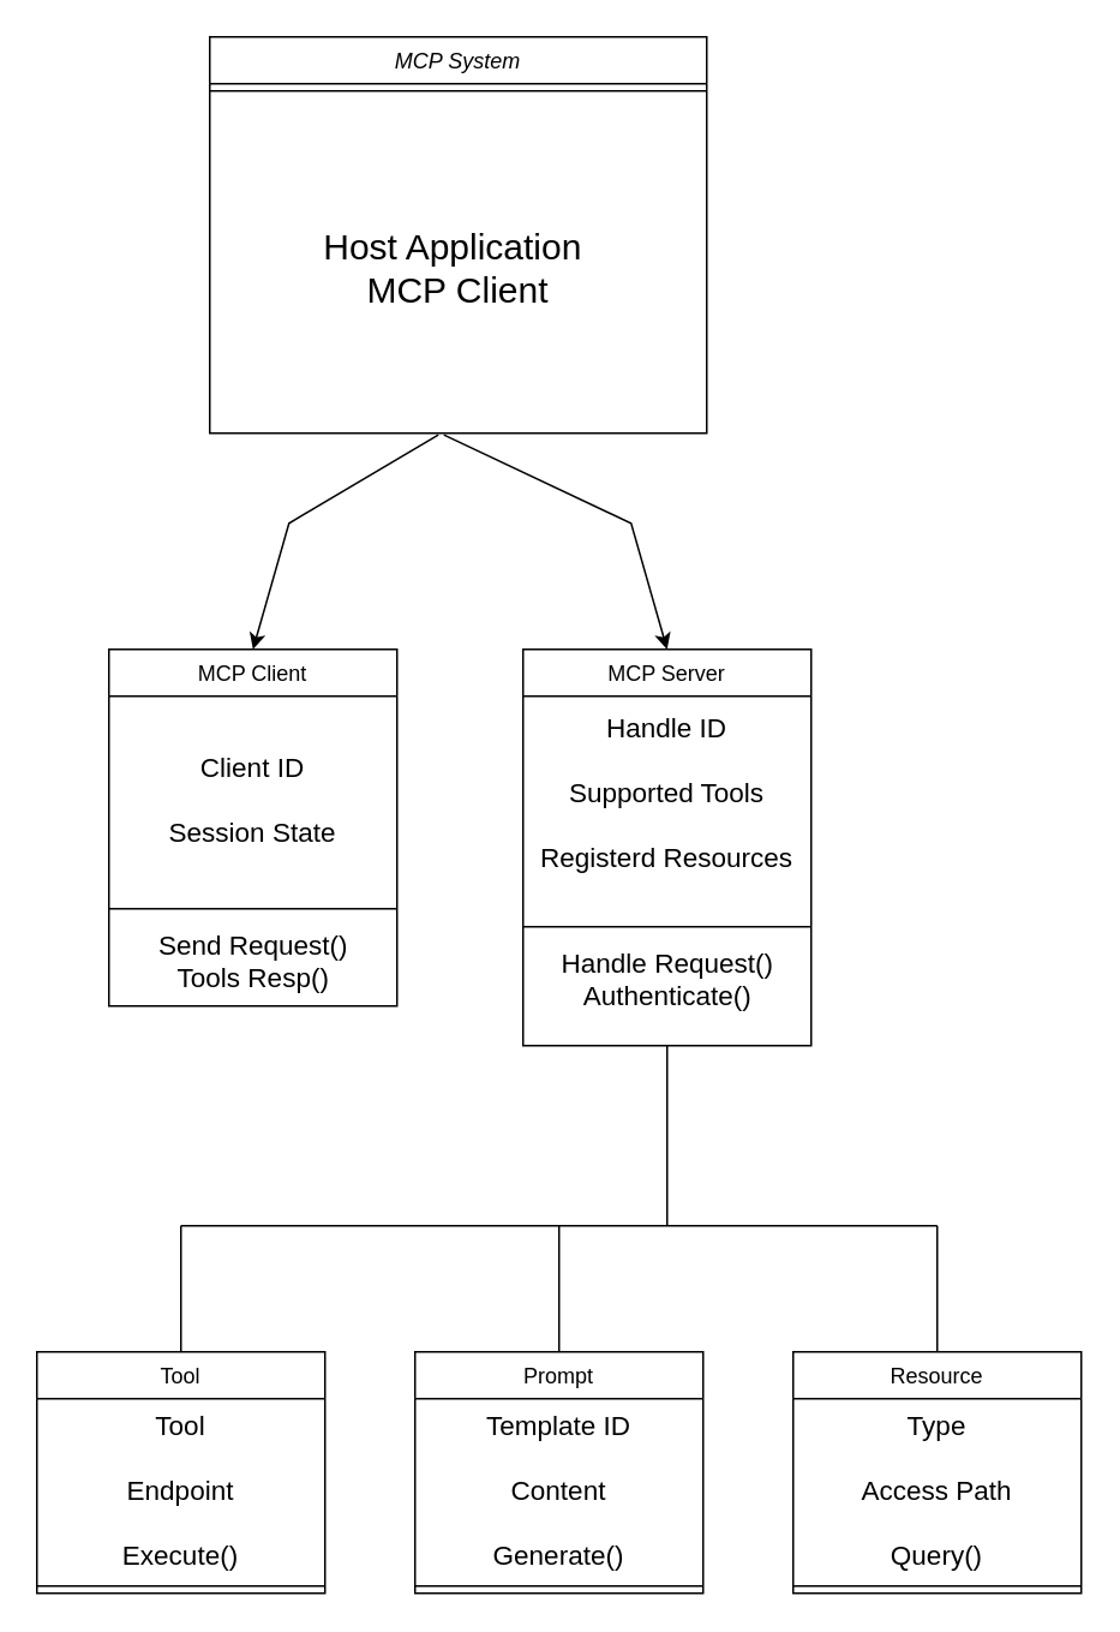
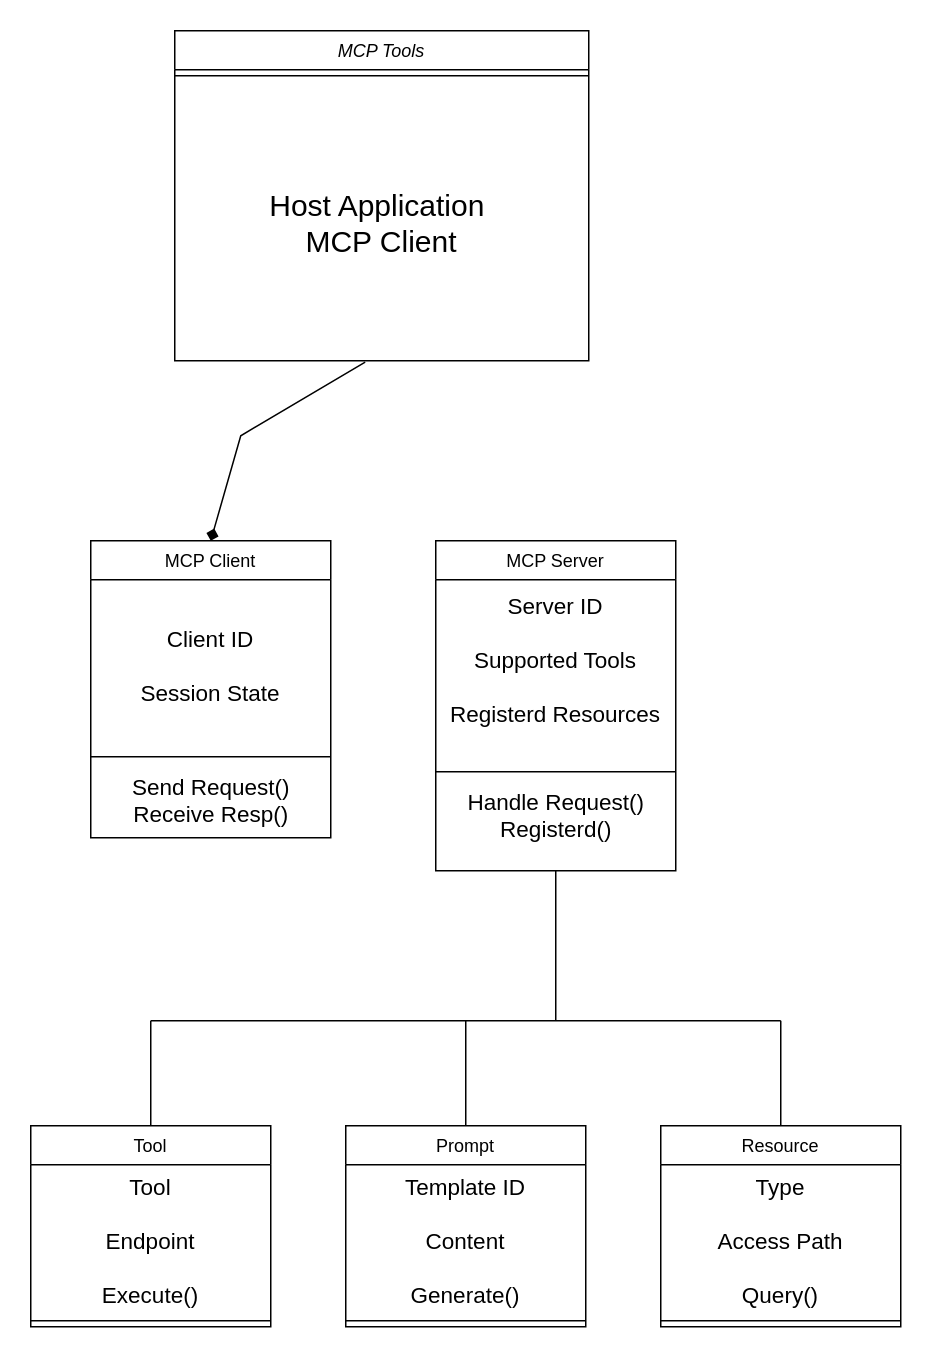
  <mxCell id="0" />
  <mxCell id="1" parent="0" />
- <mxCell id="2" value="MCP System" style="swimlane;fontStyle=2;align=center;verticalAlign=top;childLayout=stackLayout;horizontal=1;startSize=26;horizontalStack=0;resizeParent=1;resizeLast=0;collapsible=1;marginBottom=0;rounded=0;shadow=0;strokeWidth=1;" parent="1" vertex="1"><mxGeometry x="116" y="20" width="276" height="220" as="geometry"><mxRectangle x="220" y="120" width="160" height="26" as="alternateBounds" /></mxGeometry></mxCell>
+ <mxCell id="2" value="MCP Tools" style="swimlane;fontStyle=2;align=center;verticalAlign=top;childLayout=stackLayout;horizontal=1;startSize=26;horizontalStack=0;resizeParent=1;resizeLast=0;collapsible=1;marginBottom=0;rounded=0;shadow=0;strokeWidth=1;" parent="1" vertex="1"><mxGeometry x="116" y="20" width="276" height="220" as="geometry"><mxRectangle x="220" y="120" width="160" height="26" as="alternateBounds" /></mxGeometry></mxCell>
  <mxCell id="3" value="" style="line;html=1;strokeWidth=1;align=left;verticalAlign=middle;spacingTop=-1;spacingLeft=3;spacingRight=3;rotatable=0;labelPosition=right;points=[];portConstraint=eastwest;" parent="2" vertex="1"><mxGeometry y="26" width="276" height="8" as="geometry" /></mxCell>
  <mxCell id="4" value="Host Application &#10;MCP Client" style="text;align=center;verticalAlign=middle;spacingLeft=4;spacingRight=4;overflow=hidden;rotatable=0;points=[[0,0.5],[1,0.5]];portConstraint=eastwest;fontSize=20;" parent="2" vertex="1"><mxGeometry y="34" width="276" height="186" as="geometry" /></mxCell>
  <mxCell id="5" value="MCP Client" style="swimlane;fontStyle=0;align=center;verticalAlign=top;childLayout=stackLayout;horizontal=1;startSize=26;horizontalStack=0;resizeParent=1;resizeLast=0;collapsible=1;marginBottom=0;rounded=0;shadow=0;strokeWidth=1;" parent="1" vertex="1"><mxGeometry x="60" y="360" width="160" height="198" as="geometry"><mxRectangle x="340" y="380" width="170" height="26" as="alternateBounds" /></mxGeometry></mxCell>
  <mxCell id="6" value="Client ID&#10;&#10;Session State" style="text;align=center;verticalAlign=middle;spacingLeft=4;spacingRight=4;overflow=hidden;rotatable=0;points=[[0,0.5],[1,0.5]];portConstraint=eastwest;fontSize=15;" parent="5" vertex="1"><mxGeometry y="26" width="160" height="114" as="geometry" /></mxCell>
  <mxCell id="7" value="" style="line;html=1;strokeWidth=1;align=left;verticalAlign=middle;spacingTop=-1;spacingLeft=3;spacingRight=3;rotatable=0;labelPosition=right;points=[];portConstraint=eastwest;" parent="5" vertex="1"><mxGeometry y="140" width="160" height="8" as="geometry" /></mxCell>
- <mxCell id="8" value="&lt;font style=&quot;font-size: 15px;&quot;&gt;Send Request()&lt;/font&gt;&lt;div&gt;&lt;font style=&quot;font-size: 15px;&quot;&gt;Tools Resp()&lt;/font&gt;&lt;/div&gt;" style="text;html=1;align=center;verticalAlign=middle;resizable=0;points=[];autosize=1;strokeColor=none;fillColor=none;" parent="5" vertex="1"><mxGeometry y="148" width="160" height="50" as="geometry" /></mxCell>
+ <mxCell id="8" value="&lt;font style=&quot;font-size: 15px;&quot;&gt;Send Request()&lt;/font&gt;&lt;div&gt;&lt;font style=&quot;font-size: 15px;&quot;&gt;Receive Resp()&lt;/font&gt;&lt;/div&gt;" style="text;html=1;align=center;verticalAlign=middle;resizable=0;points=[];autosize=1;strokeColor=none;fillColor=none;" parent="5" vertex="1"><mxGeometry y="148" width="160" height="50" as="geometry" /></mxCell>
  <mxCell id="9" value="MCP Server" style="swimlane;fontStyle=0;align=center;verticalAlign=top;childLayout=stackLayout;horizontal=1;startSize=26;horizontalStack=0;resizeParent=1;resizeLast=0;collapsible=1;marginBottom=0;rounded=0;shadow=0;strokeWidth=1;" parent="1" vertex="1"><mxGeometry x="290" y="360" width="160" height="220" as="geometry"><mxRectangle x="340" y="380" width="170" height="26" as="alternateBounds" /></mxGeometry></mxCell>
- <mxCell id="10" value="Handle ID&#10;&#10;Supported Tools&#10;&#10;Registerd Resources&#10;" style="text;align=center;verticalAlign=middle;spacingLeft=4;spacingRight=4;overflow=hidden;rotatable=0;points=[[0,0.5],[1,0.5]];portConstraint=eastwest;fontSize=15;" parent="9" vertex="1"><mxGeometry y="26" width="160" height="124" as="geometry" /></mxCell>
+ <mxCell id="10" value="Server ID&#10;&#10;Supported Tools&#10;&#10;Registerd Resources&#10;" style="text;align=center;verticalAlign=middle;spacingLeft=4;spacingRight=4;overflow=hidden;rotatable=0;points=[[0,0.5],[1,0.5]];portConstraint=eastwest;fontSize=15;" parent="9" vertex="1"><mxGeometry y="26" width="160" height="124" as="geometry" /></mxCell>
  <mxCell id="11" value="" style="line;html=1;strokeWidth=1;align=left;verticalAlign=middle;spacingTop=-1;spacingLeft=3;spacingRight=3;rotatable=0;labelPosition=right;points=[];portConstraint=eastwest;" parent="9" vertex="1"><mxGeometry y="150" width="160" height="8" as="geometry" /></mxCell>
- <mxCell id="12" value="&lt;font style=&quot;font-size: 15px;&quot;&gt;Handle Request()&lt;/font&gt;&lt;div&gt;&lt;font style=&quot;font-size: 15px;&quot;&gt;Authenticate()&lt;/font&gt;&lt;/div&gt;" style="text;html=1;align=center;verticalAlign=middle;resizable=0;points=[];autosize=1;strokeColor=none;fillColor=none;" parent="9" vertex="1"><mxGeometry y="158" width="160" height="50" as="geometry" /></mxCell>
- <mxCell id="13" value="" style="endArrow=classic;html=1;rounded=0;exitX=0.46;exitY=1.005;exitDx=0;exitDy=0;exitPerimeter=0;entryX=0.5;entryY=0;entryDx=0;entryDy=0;" parent="1" source="4" target="5" edge="1"><mxGeometry width="50" height="50" relative="1" as="geometry"><mxPoint x="250" y="390" as="sourcePoint" /><mxPoint x="300" y="340" as="targetPoint" /><Array as="points"><mxPoint x="160" y="290" /></Array></mxGeometry></mxCell>
- <mxCell id="14" value="" style="endArrow=classic;html=1;rounded=0;exitX=0.471;exitY=1.005;exitDx=0;exitDy=0;exitPerimeter=0;entryX=0.5;entryY=0;entryDx=0;entryDy=0;" parent="1" source="4" target="9" edge="1"><mxGeometry width="50" height="50" relative="1" as="geometry"><mxPoint x="253" y="251" as="sourcePoint" /><mxPoint x="150" y="370" as="targetPoint" /><Array as="points"><mxPoint x="350" y="290" /></Array></mxGeometry></mxCell>
+ <mxCell id="12" value="&lt;font style=&quot;font-size: 15px;&quot;&gt;Handle Request()&lt;/font&gt;&lt;div&gt;&lt;font style=&quot;font-size: 15px;&quot;&gt;Registerd()&lt;/font&gt;&lt;/div&gt;" style="text;html=1;align=center;verticalAlign=middle;resizable=0;points=[];autosize=1;strokeColor=none;fillColor=none;" parent="9" vertex="1"><mxGeometry y="158" width="160" height="50" as="geometry" /></mxCell>
+ <mxCell id="13" value="" style="endArrow=diamond;html=1;rounded=0;exitX=0.46;exitY=1.005;exitDx=0;exitDy=0;exitPerimeter=0;entryX=0.5;entryY=0;entryDx=0;entryDy=0;" parent="1" source="4" target="5" edge="1"><mxGeometry width="50" height="50" relative="1" as="geometry"><mxPoint x="250" y="390" as="sourcePoint" /><mxPoint x="300" y="340" as="targetPoint" /><Array as="points"><mxPoint x="160" y="290" /></Array></mxGeometry></mxCell>
  <mxCell id="15" value="Resource" style="swimlane;fontStyle=0;align=center;verticalAlign=top;childLayout=stackLayout;horizontal=1;startSize=26;horizontalStack=0;resizeParent=1;resizeLast=0;collapsible=1;marginBottom=0;rounded=0;shadow=0;strokeWidth=1;" parent="1" vertex="1"><mxGeometry x="440" y="750" width="160" height="134" as="geometry"><mxRectangle x="340" y="380" width="170" height="26" as="alternateBounds" /></mxGeometry></mxCell>
  <mxCell id="16" value="Type&#10;&#10;Access Path&#10;&#10;Query()" style="text;align=center;verticalAlign=middle;spacingLeft=4;spacingRight=4;overflow=hidden;rotatable=0;points=[[0,0.5],[1,0.5]];portConstraint=eastwest;fontSize=15;" parent="15" vertex="1"><mxGeometry y="26" width="160" height="100" as="geometry" /></mxCell>
  <mxCell id="17" value="" style="line;html=1;strokeWidth=1;align=left;verticalAlign=middle;spacingTop=-1;spacingLeft=3;spacingRight=3;rotatable=0;labelPosition=right;points=[];portConstraint=eastwest;" parent="15" vertex="1"><mxGeometry y="126" width="160" height="8" as="geometry" /></mxCell>
  <mxCell id="18" value="Prompt" style="swimlane;fontStyle=0;align=center;verticalAlign=top;childLayout=stackLayout;horizontal=1;startSize=26;horizontalStack=0;resizeParent=1;resizeLast=0;collapsible=1;marginBottom=0;rounded=0;shadow=0;strokeWidth=1;" parent="1" vertex="1"><mxGeometry x="230" y="750" width="160" height="134" as="geometry"><mxRectangle x="340" y="380" width="170" height="26" as="alternateBounds" /></mxGeometry></mxCell>
  <mxCell id="19" value="Template ID&#10;&#10;Content&#10;&#10;Generate()" style="text;align=center;verticalAlign=middle;spacingLeft=4;spacingRight=4;overflow=hidden;rotatable=0;points=[[0,0.5],[1,0.5]];portConstraint=eastwest;fontSize=15;" parent="18" vertex="1"><mxGeometry y="26" width="160" height="100" as="geometry" /></mxCell>
  <mxCell id="20" value="" style="line;html=1;strokeWidth=1;align=left;verticalAlign=middle;spacingTop=-1;spacingLeft=3;spacingRight=3;rotatable=0;labelPosition=right;points=[];portConstraint=eastwest;" parent="18" vertex="1"><mxGeometry y="126" width="160" height="8" as="geometry" /></mxCell>
  <mxCell id="21" value="Tool" style="swimlane;fontStyle=0;align=center;verticalAlign=top;childLayout=stackLayout;horizontal=1;startSize=26;horizontalStack=0;resizeParent=1;resizeLast=0;collapsible=1;marginBottom=0;rounded=0;shadow=0;strokeWidth=1;" parent="1" vertex="1"><mxGeometry x="20" y="750" width="160" height="134" as="geometry"><mxRectangle x="340" y="380" width="170" height="26" as="alternateBounds" /></mxGeometry></mxCell>
  <mxCell id="22" value="Tool&#10;&#10;Endpoint&#10;&#10;Execute()" style="text;align=center;verticalAlign=middle;spacingLeft=4;spacingRight=4;overflow=hidden;rotatable=0;points=[[0,0.5],[1,0.5]];portConstraint=eastwest;fontSize=15;" parent="21" vertex="1"><mxGeometry y="26" width="160" height="100" as="geometry" /></mxCell>
  <mxCell id="23" value="" style="line;html=1;strokeWidth=1;align=left;verticalAlign=middle;spacingTop=-1;spacingLeft=3;spacingRight=3;rotatable=0;labelPosition=right;points=[];portConstraint=eastwest;" parent="21" vertex="1"><mxGeometry y="126" width="160" height="8" as="geometry" /></mxCell>
  <mxCell id="24" value="" style="endArrow=none;html=1;rounded=0;" parent="1" edge="1"><mxGeometry width="50" height="50" relative="1" as="geometry"><mxPoint x="100" y="680" as="sourcePoint" /><mxPoint x="520" y="680" as="targetPoint" /></mxGeometry></mxCell>
  <mxCell id="25" value="" style="endArrow=none;html=1;rounded=0;exitX=0.5;exitY=0;exitDx=0;exitDy=0;" parent="1" source="21" edge="1"><mxGeometry width="50" height="50" relative="1" as="geometry"><mxPoint x="530" y="740" as="sourcePoint" /><mxPoint x="100" y="680" as="targetPoint" /></mxGeometry></mxCell>
  <mxCell id="26" value="" style="endArrow=none;html=1;rounded=0;exitX=0.5;exitY=0;exitDx=0;exitDy=0;" parent="1" source="18" edge="1"><mxGeometry width="50" height="50" relative="1" as="geometry"><mxPoint x="530" y="740" as="sourcePoint" /><mxPoint x="310" y="680" as="targetPoint" /></mxGeometry></mxCell>
  <mxCell id="27" value="" style="endArrow=none;html=1;rounded=0;entryX=0.5;entryY=1;entryDx=0;entryDy=0;" parent="1" target="9" edge="1"><mxGeometry width="50" height="50" relative="1" as="geometry"><mxPoint x="370" y="680" as="sourcePoint" /><mxPoint x="320" y="480" as="targetPoint" /></mxGeometry></mxCell>
  <mxCell id="28" value="" style="endArrow=none;html=1;rounded=0;exitX=0.5;exitY=0;exitDx=0;exitDy=0;" parent="1" source="15" edge="1"><mxGeometry width="50" height="50" relative="1" as="geometry"><mxPoint x="270" y="530" as="sourcePoint" /><mxPoint x="520" y="680" as="targetPoint" /></mxGeometry></mxCell>
